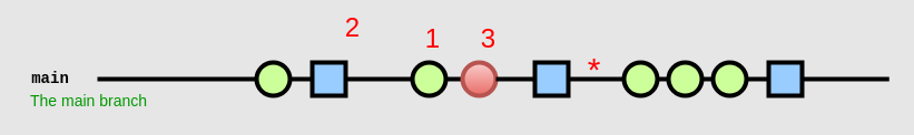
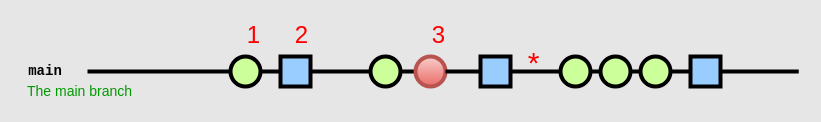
  <mxCell id="0" />
  <mxCell id="1" parent="0" />
  <mxCell id="2" value="" style="edgeStyle=orthogonalEdgeStyle;rounded=0;html=1;jettySize=auto;orthogonalLoop=1;plain-blue;endArrow=none;endFill=0;strokeWidth=4;strokeColor=#000000;entryX=0;entryY=0.5;entryDx=0;entryDy=0;entryPerimeter=0;startArrow=none;" edge="1" parent="1" source="12" target="8"><mxGeometry x="210.25" y="168" as="geometry"><mxPoint x="379.25" y="71" as="targetPoint" /><mxPoint x="260" y="71" as="sourcePoint" /></mxGeometry></mxCell>
  <mxCell id="3" value="" style="edgeStyle=orthogonalEdgeStyle;curved=1;rounded=0;orthogonalLoop=1;jettySize=auto;html=1;endArrow=none;endFill=0;strokeWidth=4;entryX=0;entryY=0.5;entryDx=0;entryDy=0;entryPerimeter=0;startArrow=none;" edge="1" parent="1" source="17"><mxGeometry relative="1" as="geometry"><mxPoint x="798.25" y="71" as="targetPoint" /><mxPoint x="589.25" y="71" as="sourcePoint" /></mxGeometry></mxCell>
  <mxCell id="4" value="" style="edgeStyle=orthogonalEdgeStyle;rounded=0;html=1;jettySize=auto;orthogonalLoop=1;strokeWidth=4;endArrow=none;endFill=0;" edge="1" parent="1"><mxGeometry x="110.25" y="168" as="geometry"><mxPoint x="87" y="71" as="sourcePoint" /><mxPoint x="230" y="71" as="targetPoint" /></mxGeometry></mxCell>
  <mxCell id="5" value="main" style="text;html=1;strokeColor=none;fillColor=none;align=center;verticalAlign=middle;whiteSpace=wrap;overflow=hidden;fontSize=14;fontStyle=1;fontFamily=Courier New;" vertex="1" parent="1"><mxGeometry x="20" y="50" width="50" height="42" as="geometry" /></mxCell>
  <mxCell id="6" value="The main branch&lt;br&gt;" style="text;html=1;strokeColor=none;fillColor=none;align=left;verticalAlign=middle;whiteSpace=wrap;overflow=hidden;fontSize=14;fontStyle=0;fontColor=#009900;" vertex="1" parent="1"><mxGeometry x="25.25" y="80" width="146.75" height="20" as="geometry" /></mxCell>
  <mxCell id="7" value="" style="edgeStyle=orthogonalEdgeStyle;rounded=0;orthogonalLoop=1;jettySize=auto;html=1;fontSize=15;endArrow=none;endFill=0;strokeWidth=4;entryX=0;entryY=0.5;entryDx=0;entryDy=0;entryPerimeter=0;startArrow=none;" edge="1" parent="1" source="14"><mxGeometry relative="1" as="geometry"><mxPoint x="559.25" y="71" as="targetPoint" /></mxGeometry></mxCell>
  <mxCell id="8" value="" style="verticalLabelPosition=bottom;verticalAlign=top;html=1;strokeWidth=4;shape=mxgraph.flowchart.on-page_reference;plain-blue;gradientColor=#EA6B66;strokeColor=#B85450;fillColor=#F8CECC;" vertex="1" parent="1"><mxGeometry x="415" y="56" width="30" height="30" as="geometry" /></mxCell>
  <mxCell id="9" value="" style="verticalLabelPosition=bottom;verticalAlign=top;html=1;strokeWidth=4;shape=mxgraph.flowchart.on-page_reference;plain-blue;gradientColor=none;fillColor=#CCFF99;strokeColor=#000000;" vertex="1" parent="1"><mxGeometry x="230" y="56" width="30" height="30" as="geometry" /></mxCell>
  <mxCell id="10" value="" style="whiteSpace=wrap;html=1;aspect=fixed;fillColor=#99CCFF;strokeWidth=4;" vertex="1" parent="1"><mxGeometry x="280" y="56" width="30" height="30" as="geometry" /></mxCell>
  <mxCell id="11" value="" style="edgeStyle=orthogonalEdgeStyle;rounded=0;html=1;jettySize=auto;orthogonalLoop=1;plain-blue;endArrow=none;endFill=0;strokeWidth=4;strokeColor=#000000;entryX=0;entryY=0.5;entryDx=0;entryDy=0;entryPerimeter=0;" edge="1" parent="1" target="10"><mxGeometry x="210.25" y="168" as="geometry"><mxPoint x="389.25" y="71" as="targetPoint" /><mxPoint x="260" y="71" as="sourcePoint" /></mxGeometry></mxCell>
  <mxCell id="12" value="" style="verticalLabelPosition=bottom;verticalAlign=top;html=1;strokeWidth=4;shape=mxgraph.flowchart.on-page_reference;plain-blue;gradientColor=none;fillColor=#CCFF99;strokeColor=#000000;" vertex="1" parent="1"><mxGeometry x="370" y="56" width="30" height="30" as="geometry" /></mxCell>
  <mxCell id="13" value="" style="edgeStyle=orthogonalEdgeStyle;rounded=0;html=1;jettySize=auto;orthogonalLoop=1;plain-blue;endArrow=none;endFill=0;strokeWidth=4;strokeColor=#000000;entryX=0;entryY=0.5;entryDx=0;entryDy=0;entryPerimeter=0;startArrow=none;" edge="1" parent="1" source="10" target="12"><mxGeometry x="210.25" y="168" as="geometry"><mxPoint x="450" y="71" as="targetPoint" /><mxPoint x="310" y="71" as="sourcePoint" /></mxGeometry></mxCell>
  <mxCell id="14" value="" style="whiteSpace=wrap;html=1;aspect=fixed;fillColor=#99CCFF;strokeWidth=4;" vertex="1" parent="1"><mxGeometry x="480" y="56" width="30" height="30" as="geometry" /></mxCell>
  <mxCell id="15" value="" style="edgeStyle=orthogonalEdgeStyle;rounded=0;orthogonalLoop=1;jettySize=auto;html=1;fontSize=15;endArrow=none;endFill=0;strokeWidth=4;entryX=0;entryY=0.5;entryDx=0;entryDy=0;entryPerimeter=0;" edge="1" parent="1" source="8" target="14"><mxGeometry relative="1" as="geometry"><mxPoint x="559.25" y="71" as="targetPoint" /><mxPoint x="445" y="71" as="sourcePoint" /></mxGeometry></mxCell>
  <mxCell id="16" value="" style="verticalLabelPosition=bottom;verticalAlign=top;html=1;strokeWidth=4;shape=mxgraph.flowchart.on-page_reference;plain-blue;gradientColor=none;fillColor=#CCFF99;strokeColor=#000000;" vertex="1" parent="1"><mxGeometry x="560" y="56" width="30" height="30" as="geometry" /></mxCell>
  <mxCell id="17" value="" style="whiteSpace=wrap;html=1;aspect=fixed;fillColor=#99CCFF;strokeWidth=4;" vertex="1" parent="1"><mxGeometry x="690" y="56" width="30" height="30" as="geometry" /></mxCell>
  <mxCell id="18" value="" style="edgeStyle=orthogonalEdgeStyle;curved=1;rounded=0;orthogonalLoop=1;jettySize=auto;html=1;endArrow=none;endFill=0;strokeWidth=4;entryX=0;entryY=0.5;entryDx=0;entryDy=0;entryPerimeter=0;startArrow=none;" edge="1" parent="1" source="21" target="17"><mxGeometry relative="1" as="geometry"><mxPoint x="798.25" y="71" as="targetPoint" /><mxPoint x="589.25" y="71" as="sourcePoint" /></mxGeometry></mxCell>
  <mxCell id="19" value="" style="verticalLabelPosition=bottom;verticalAlign=top;html=1;strokeWidth=4;shape=mxgraph.flowchart.on-page_reference;plain-blue;gradientColor=none;fillColor=#CCFF99;strokeColor=#000000;" vertex="1" parent="1"><mxGeometry x="600" y="56" width="30" height="30" as="geometry" /></mxCell>
  <mxCell id="20" value="" style="edgeStyle=orthogonalEdgeStyle;curved=1;rounded=0;orthogonalLoop=1;jettySize=auto;html=1;endArrow=none;endFill=0;strokeWidth=4;entryX=0;entryY=0.5;entryDx=0;entryDy=0;entryPerimeter=0;" edge="1" parent="1" target="19"><mxGeometry relative="1" as="geometry"><mxPoint x="740" y="71" as="targetPoint" /><mxPoint x="589.25" y="71" as="sourcePoint" /></mxGeometry></mxCell>
  <mxCell id="21" value="" style="verticalLabelPosition=bottom;verticalAlign=top;html=1;strokeWidth=4;shape=mxgraph.flowchart.on-page_reference;plain-blue;gradientColor=none;fillColor=#CCFF99;strokeColor=#000000;" vertex="1" parent="1"><mxGeometry x="640" y="56" width="30" height="30" as="geometry" /></mxCell>
  <mxCell id="22" value="" style="edgeStyle=orthogonalEdgeStyle;curved=1;rounded=0;orthogonalLoop=1;jettySize=auto;html=1;endArrow=none;endFill=0;strokeWidth=4;entryX=0;entryY=0.5;entryDx=0;entryDy=0;entryPerimeter=0;startArrow=none;" edge="1" parent="1" source="19" target="21"><mxGeometry relative="1" as="geometry"><mxPoint x="740" y="71" as="targetPoint" /><mxPoint x="630" y="71" as="sourcePoint" /><Array as="points"><mxPoint x="640" y="71" /><mxPoint x="640" y="71" /></Array></mxGeometry></mxCell>
- <mxCell id="23" value="&lt;font style=&quot;font-size: 24px&quot; color=&quot;#FF0000&quot;&gt;1&lt;/font&gt;" style="text;html=1;strokeColor=none;fillColor=none;align=center;verticalAlign=middle;whiteSpace=wrap;rounded=0;labelBorderColor=none;" vertex="1" parent="1"><mxGeometry x="374.5" y="20" width="27" height="30" as="geometry" /></mxCell>
- <mxCell id="24" value="&lt;font style=&quot;font-size: 24px&quot; color=&quot;#FF0000&quot;&gt;2&lt;/font&gt;" style="text;html=1;strokeColor=none;fillColor=none;align=center;verticalAlign=middle;whiteSpace=wrap;rounded=0;labelBorderColor=none;" vertex="1" parent="1"><mxGeometry x="303" y="10" width="27" height="30" as="geometry" /></mxCell>
+ <mxCell id="23" value="&lt;font style=&quot;font-size: 24px&quot; color=&quot;#FF0000&quot;&gt;1&lt;/font&gt;" style="text;html=1;strokeColor=none;fillColor=none;align=center;verticalAlign=middle;whiteSpace=wrap;rounded=0;labelBorderColor=none;" vertex="1" parent="1"><mxGeometry x="239.5" y="20" width="27" height="30" as="geometry" /></mxCell>
+ <mxCell id="24" value="&lt;font style=&quot;font-size: 24px&quot; color=&quot;#FF0000&quot;&gt;2&lt;/font&gt;" style="text;html=1;strokeColor=none;fillColor=none;align=center;verticalAlign=middle;whiteSpace=wrap;rounded=0;labelBorderColor=none;" vertex="1" parent="1"><mxGeometry x="288" y="20" width="27" height="30" as="geometry" /></mxCell>
  <mxCell id="25" value="&lt;font style=&quot;font-size: 24px&quot; color=&quot;#FF0000&quot;&gt;3&lt;/font&gt;" style="text;html=1;strokeColor=none;fillColor=none;align=center;verticalAlign=middle;whiteSpace=wrap;rounded=0;labelBorderColor=none;" vertex="1" parent="1"><mxGeometry x="424.5" y="20" width="27" height="30" as="geometry" /></mxCell>
  <mxCell id="26" value="&lt;font style=&quot;font-size: 30px&quot; color=&quot;#FF0000&quot;&gt;*&lt;/font&gt;" style="text;html=1;strokeColor=none;fillColor=none;align=center;verticalAlign=middle;whiteSpace=wrap;rounded=0;labelBorderColor=none;" vertex="1" parent="1"><mxGeometry x="519.75" y="50" width="27" height="23" as="geometry" /></mxCell>
